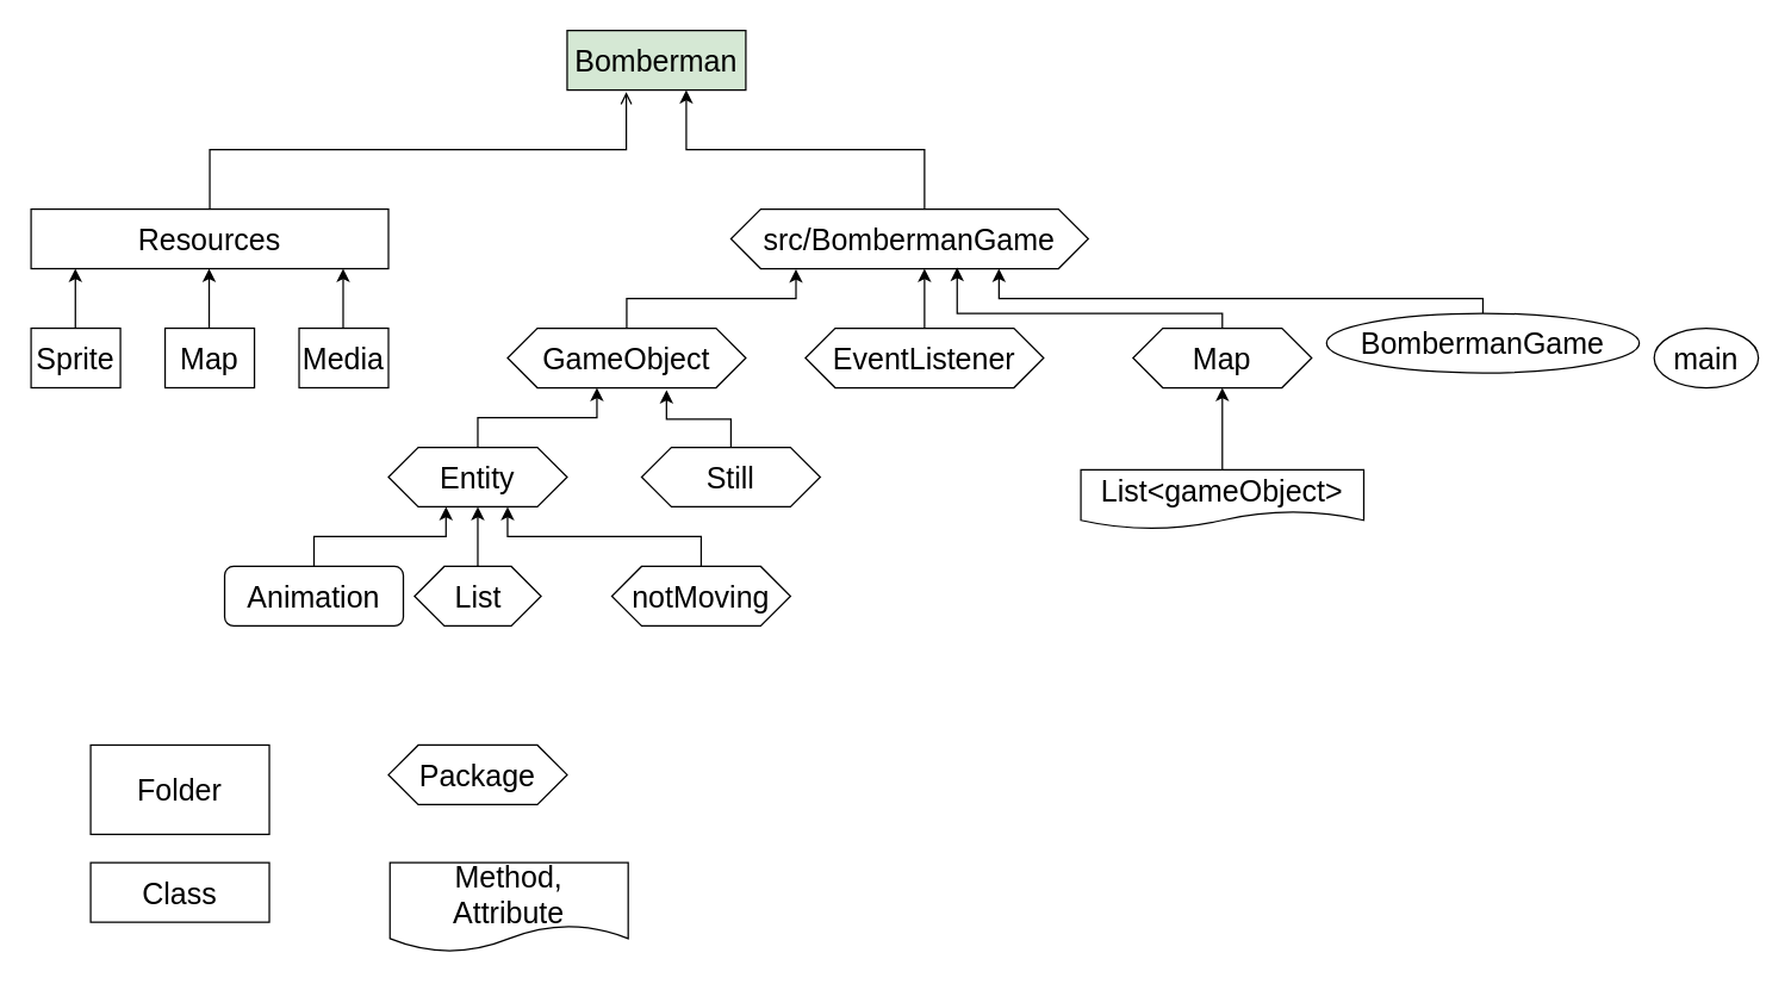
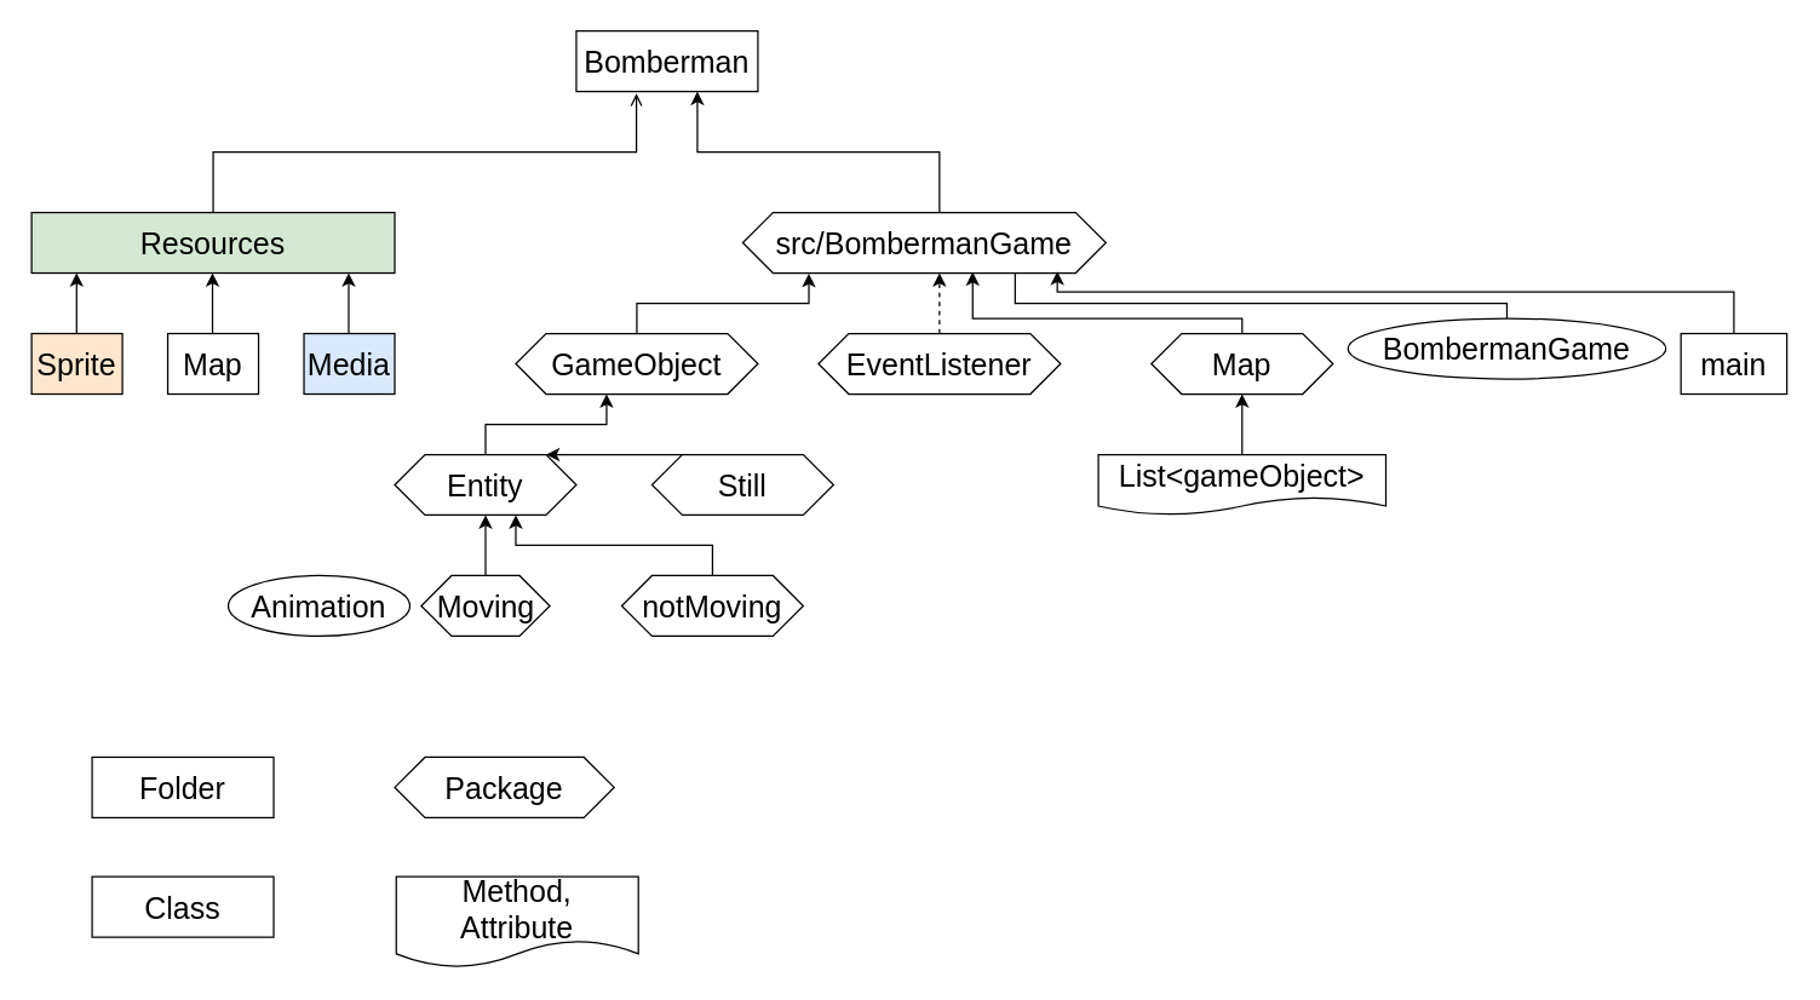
  <mxCell id="0" />
  <mxCell id="1" parent="0" />
- <mxCell id="2" value="&lt;font style=&quot;font-size: 20px;&quot;&gt;Bomberman&lt;/font&gt;" style="rounded=0;whiteSpace=wrap;html=1;fillColor=#d5e8d4;" parent="1" vertex="1"><mxGeometry x="380" y="20" width="120" height="40" as="geometry" /></mxCell>
+ <mxCell id="2" value="&lt;font style=&quot;font-size: 20px;&quot;&gt;Bomberman&lt;/font&gt;" style="rounded=0;whiteSpace=wrap;html=1;" parent="1" vertex="1"><mxGeometry x="380" y="20" width="120" height="40" as="geometry" /></mxCell>
  <mxCell id="3" value="" style="edgeStyle=elbowEdgeStyle;elbow=vertical;endArrow=open;html=1;rounded=0;fontFamily=Helvetica;fontSize=20;entryX=0.331;entryY=1.035;entryDx=0;entryDy=0;entryPerimeter=0;exitX=0.5;exitY=0;exitDx=0;exitDy=0;" parent="1" source="4" target="2" edge="1"><mxGeometry width="50" height="50" relative="1" as="geometry"><mxPoint x="130" y="100" as="sourcePoint" /><mxPoint x="420" y="70" as="targetPoint" /><Array as="points"><mxPoint x="150" y="100" /><mxPoint x="260" y="100" /></Array></mxGeometry></mxCell>
- <mxCell id="4" value="Resources" style="rounded=0;whiteSpace=wrap;html=1;fontFamily=Helvetica;fontSize=20;" parent="1" vertex="1"><mxGeometry y="140" width="240" height="40" as="geometry" x="20" /></mxCell>
+ <mxCell id="4" value="Resources" style="rounded=0;whiteSpace=wrap;html=1;fontFamily=Helvetica;fontSize=20;fillColor=#d5e8d4;" parent="1" vertex="1"><mxGeometry y="140" width="240" height="40" as="geometry" x="20" /></mxCell>
  <mxCell id="5" value="" style="endArrow=classic;html=1;rounded=0;fontFamily=Helvetica;fontSize=20;" parent="1" edge="1"><mxGeometry width="50" height="50" relative="1" as="geometry"><mxPoint x="49.76" y="220" as="sourcePoint" /><mxPoint x="49.76" y="180" as="targetPoint" /></mxGeometry></mxCell>
- <mxCell id="6" value="Sprite" style="rounded=0;html=1;fontFamily=Helvetica;fontSize=20;whiteSpace=wrap;" parent="1" vertex="1"><mxGeometry y="220" width="60" height="40" as="geometry" x="20" /></mxCell>
+ <mxCell id="6" value="Sprite" style="rounded=0;html=1;fontFamily=Helvetica;fontSize=20;whiteSpace=wrap;fillColor=#ffe6cc;" parent="1" vertex="1"><mxGeometry y="220" width="60" height="40" as="geometry" x="20" /></mxCell>
  <mxCell id="7" value="Map" style="rounded=0;html=1;fontFamily=Helvetica;fontSize=20;whiteSpace=wrap;" parent="1" vertex="1"><mxGeometry x="110" y="220" width="60" height="40" as="geometry" /></mxCell>
  <mxCell id="8" value="" style="endArrow=classic;html=1;rounded=0;fontFamily=Helvetica;fontSize=20;" parent="1" edge="1"><mxGeometry width="50" height="50" relative="1" as="geometry"><mxPoint x="139.58" y="220" as="sourcePoint" /><mxPoint x="139.58" y="180" as="targetPoint" /></mxGeometry></mxCell>
- <mxCell id="9" value="Media" style="rounded=0;html=1;fontFamily=Helvetica;fontSize=20;whiteSpace=wrap;" parent="1" vertex="1"><mxGeometry x="200" y="220" width="60" height="40" as="geometry" /></mxCell>
+ <mxCell id="9" value="Media" style="rounded=0;html=1;fontFamily=Helvetica;fontSize=20;whiteSpace=wrap;fillColor=#dae8fc;" parent="1" vertex="1"><mxGeometry x="200" y="220" width="60" height="40" as="geometry" /></mxCell>
  <mxCell id="10" value="" style="endArrow=classic;html=1;rounded=0;fontFamily=Helvetica;fontSize=20;" parent="1" edge="1"><mxGeometry width="50" height="50" relative="1" as="geometry"><mxPoint x="229.58" y="220" as="sourcePoint" /><mxPoint x="229.58" y="180" as="targetPoint" /></mxGeometry></mxCell>
  <mxCell id="11" value="" style="edgeStyle=elbowEdgeStyle;elbow=vertical;endArrow=classic;html=1;rounded=0;fontFamily=Helvetica;fontSize=20;" parent="1" edge="1"><mxGeometry width="50" height="50" relative="1" as="geometry"><mxPoint x="620" y="140" as="sourcePoint" /><mxPoint x="460" y="60" as="targetPoint" /><Array as="points"><mxPoint x="440" y="100" /></Array></mxGeometry></mxCell>
  <mxCell id="12" value="src/BombermanGame" style="shape=hexagon;perimeter=hexagonPerimeter2;whiteSpace=wrap;html=1;fixedSize=1;fontFamily=Helvetica;fontSize=20;container=0;" parent="1" vertex="1"><mxGeometry x="490" y="140" width="240" height="40" as="geometry" /></mxCell>
  <mxCell id="13" value="" style="edgeStyle=elbowEdgeStyle;elbow=vertical;endArrow=classic;html=1;rounded=0;fontFamily=Helvetica;fontSize=20;entryX=0.182;entryY=1.01;entryDx=0;entryDy=0;entryPerimeter=0;" parent="1" target="12" edge="1"><mxGeometry width="50" height="50" relative="1" as="geometry"><mxPoint x="420" y="220" as="sourcePoint" /><mxPoint x="470" y="180" as="targetPoint" /><Array as="points"><mxPoint x="380" y="200" /></Array></mxGeometry></mxCell>
  <mxCell id="14" value="GameObject" style="shape=hexagon;perimeter=hexagonPerimeter2;whiteSpace=wrap;html=1;fixedSize=1;fontFamily=Helvetica;fontSize=20;" parent="1" vertex="1"><mxGeometry x="340" y="220" width="160" height="40" as="geometry" /></mxCell>
  <mxCell id="15" value="" style="edgeStyle=elbowEdgeStyle;elbow=vertical;endArrow=classic;html=1;rounded=0;fontFamily=Helvetica;fontSize=20;" parent="1" target="14" edge="1"><mxGeometry width="50" height="50" relative="1" as="geometry"><mxPoint x="320" y="300" as="sourcePoint" /><mxPoint x="370" y="300" as="targetPoint" /><Array as="points"><mxPoint x="400" y="280" /><mxPoint x="400" y="270" /></Array></mxGeometry></mxCell>
  <mxCell id="16" value="Entity" style="shape=hexagon;perimeter=hexagonPerimeter2;whiteSpace=wrap;html=1;fixedSize=1;fontFamily=Helvetica;fontSize=20;" parent="1" vertex="1"><mxGeometry x="260" y="300" width="120" height="40" as="geometry" /></mxCell>
- <mxCell id="17" value="Animation" style="whiteSpace=wrap;html=1;fontFamily=Helvetica;fontSize=20;rounded=1;" parent="1" vertex="1"><mxGeometry x="150" y="380" width="120" height="40" as="geometry" /></mxCell>
+ <mxCell id="17" value="Animation" style="ellipse;whiteSpace=wrap;html=1;fontFamily=Helvetica;fontSize=20;" parent="1" vertex="1"><mxGeometry x="150" y="380" width="120" height="40" as="geometry" /></mxCell>
  <mxCell id="18" value="" style="endArrow=classic;html=1;rounded=0;fontFamily=Helvetica;fontSize=20;" parent="1" edge="1"><mxGeometry width="50" height="50" relative="1" as="geometry"><mxPoint x="320" y="380" as="sourcePoint" /><mxPoint x="320" y="340" as="targetPoint" /></mxGeometry></mxCell>
- <mxCell id="19" value="List" style="shape=hexagon;perimeter=hexagonPerimeter2;whiteSpace=wrap;html=1;fixedSize=1;fontFamily=Helvetica;fontSize=20;" parent="1" vertex="1"><mxGeometry x="277.5" y="380" width="85" height="40" as="geometry" /></mxCell>
+ <mxCell id="19" value="Moving" style="shape=hexagon;perimeter=hexagonPerimeter2;whiteSpace=wrap;html=1;fixedSize=1;fontFamily=Helvetica;fontSize=20;" parent="1" vertex="1"><mxGeometry x="277.5" y="380" width="85" height="40" as="geometry" /></mxCell>
  <mxCell id="20" value="notMoving" style="shape=hexagon;perimeter=hexagonPerimeter2;whiteSpace=wrap;html=1;fixedSize=1;fontFamily=Helvetica;fontSize=20;" parent="1" vertex="1"><mxGeometry x="410" y="380" width="120" height="40" as="geometry" /></mxCell>
- <mxCell id="21" value="" style="edgeStyle=elbowEdgeStyle;elbow=vertical;endArrow=classic;html=1;rounded=0;fontFamily=Helvetica;fontSize=20;entryX=0.322;entryY=1;entryDx=0;entryDy=0;entryPerimeter=0;exitX=0.5;exitY=0;exitDx=0;exitDy=0;" parent="1" source="17" target="16" edge="1"><mxGeometry width="50" height="50" relative="1" as="geometry"><mxPoint x="210" y="370" as="sourcePoint" /><mxPoint x="260" y="340" as="targetPoint" /></mxGeometry></mxCell>
  <mxCell id="22" value="" style="edgeStyle=elbowEdgeStyle;elbow=vertical;endArrow=classic;html=1;rounded=0;fontFamily=Helvetica;fontSize=20;exitX=0.5;exitY=0;exitDx=0;exitDy=0;" parent="1" source="20" edge="1"><mxGeometry width="50" height="50" relative="1" as="geometry"><mxPoint x="440" y="360" as="sourcePoint" /><mxPoint x="340" y="340" as="targetPoint" /><Array as="points"><mxPoint x="390" y="360" /></Array></mxGeometry></mxCell>
- <mxCell id="23" value="" style="edgeStyle=elbowEdgeStyle;elbow=vertical;endArrow=classic;html=1;rounded=0;fontFamily=Helvetica;fontSize=20;entryX=0.667;entryY=1.038;entryDx=0;entryDy=0;entryPerimeter=0;exitX=0.5;exitY=0;exitDx=0;exitDy=0;" parent="1" source="24" target="14" edge="1"><mxGeometry width="50" height="50" relative="1" as="geometry"><mxPoint x="540" y="300" as="sourcePoint" /><mxPoint x="270" y="340" as="targetPoint" /></mxGeometry></mxCell>
+ <mxCell id="23" value="" style="edgeStyle=elbowEdgeStyle;elbow=vertical;endArrow=classic;html=1;rounded=0;fontFamily=Helvetica;fontSize=20;exitX=0.5;exitY=0;exitDx=0;exitDy=0;" parent="1" source="24" target="16" edge="1"><mxGeometry width="50" height="50" relative="1" as="geometry"><mxPoint x="540" y="300" as="sourcePoint" /><mxPoint x="270" y="340" as="targetPoint" /></mxGeometry></mxCell>
  <mxCell id="24" value="Still" style="shape=hexagon;perimeter=hexagonPerimeter2;whiteSpace=wrap;html=1;fixedSize=1;fontFamily=Helvetica;fontSize=20;" parent="1" vertex="1"><mxGeometry x="430" y="300" width="120" height="40" as="geometry" /></mxCell>
  <mxCell id="25" value="" style="endArrow=classic;html=1;rounded=0;fontFamily=Helvetica;fontSize=20;" parent="1" target="27" edge="1"><mxGeometry width="50" height="50" relative="1" as="geometry"><mxPoint x="620" y="220" as="sourcePoint" /><mxPoint x="620" y="180" as="targetPoint" /></mxGeometry></mxCell>
- <mxCell id="26" value="" style="edgeStyle=orthogonalEdgeStyle;rounded=0;orthogonalLoop=1;jettySize=auto;html=1;fontFamily=Helvetica;fontSize=20;" parent="1" source="27" target="12" edge="1"><mxGeometry relative="1" as="geometry"><Array as="points"><mxPoint x="620" y="190" /><mxPoint x="620" y="190" /></Array></mxGeometry></mxCell>
+ <mxCell id="26" value="" style="edgeStyle=orthogonalEdgeStyle;rounded=0;orthogonalLoop=1;jettySize=auto;html=1;fontFamily=Helvetica;fontSize=20;dashed=1;" parent="1" source="27" target="12" edge="1"><mxGeometry relative="1" as="geometry"><Array as="points"><mxPoint x="620" y="190" /><mxPoint x="620" y="190" /></Array></mxGeometry></mxCell>
  <mxCell id="27" value="EventListener" style="shape=hexagon;perimeter=hexagonPerimeter2;whiteSpace=wrap;html=1;fixedSize=1;fontFamily=Helvetica;fontSize=20;size=20;" parent="1" vertex="1"><mxGeometry x="540" y="220" width="160" height="40" as="geometry" /></mxCell>
  <mxCell id="28" value="" style="edgeStyle=elbowEdgeStyle;elbow=vertical;endArrow=classic;html=1;rounded=0;fontFamily=Helvetica;fontSize=20;entryX=0.633;entryY=0.981;entryDx=0;entryDy=0;entryPerimeter=0;" parent="1" target="12" edge="1"><mxGeometry width="50" height="50" relative="1" as="geometry"><mxPoint x="820" y="220" as="sourcePoint" /><mxPoint x="660" y="180" as="targetPoint" /><Array as="points"><mxPoint x="680" y="210" /><mxPoint x="640" y="200" /><mxPoint x="710" y="210" /><mxPoint x="740" y="200" /></Array></mxGeometry></mxCell>
  <mxCell id="29" value="Map" style="shape=hexagon;perimeter=hexagonPerimeter2;whiteSpace=wrap;html=1;fixedSize=1;fontFamily=Helvetica;fontSize=20;" parent="1" vertex="1"><mxGeometry x="760" y="220" width="120" height="40" as="geometry" /></mxCell>
  <mxCell id="30" value="" style="edgeStyle=orthogonalEdgeStyle;rounded=0;orthogonalLoop=1;jettySize=auto;html=1;fontFamily=Helvetica;fontSize=20;" parent="1" source="31" target="29" edge="1"><mxGeometry relative="1" as="geometry" /></mxCell>
- <mxCell id="31" value="List&amp;lt;gameObject&amp;gt;" style="shape=document;whiteSpace=wrap;html=1;boundedLbl=1;fontFamily=Helvetica;fontSize=20;" parent="1" vertex="1"><mxGeometry x="725" y="315" width="190" height="40" as="geometry" /></mxCell>
- <mxCell id="32" value="" style="edgeStyle=elbowEdgeStyle;elbow=vertical;endArrow=classic;html=1;rounded=0;fontFamily=Helvetica;fontSize=20;entryX=0.75;entryY=1;entryDx=0;entryDy=0;exitX=0.5;exitY=0;exitDx=0;exitDy=0;" parent="1" source="33" target="12" edge="1"><mxGeometry width="50" height="50" relative="1" as="geometry"><mxPoint x="940" y="220" as="sourcePoint" /><mxPoint x="770" y="200" as="targetPoint" /><Array as="points"><mxPoint x="690" y="200" /></Array></mxGeometry></mxCell>
+ <mxCell id="31" value="List&amp;lt;gameObject&amp;gt;" style="shape=document;whiteSpace=wrap;html=1;boundedLbl=1;fontFamily=Helvetica;fontSize=20;" parent="1" vertex="1"><mxGeometry x="725" y="300" width="190" height="40" as="geometry" /></mxCell>
+ <mxCell id="32" value="" style="edgeStyle=elbowEdgeStyle;elbow=vertical;endArrow=none;html=1;rounded=0;fontFamily=Helvetica;fontSize=20;entryX=0.75;entryY=1;entryDx=0;entryDy=0;exitX=0.5;exitY=0;exitDx=0;exitDy=0;" parent="1" source="33" target="12" edge="1"><mxGeometry width="50" height="50" relative="1" as="geometry"><mxPoint x="940" y="220" as="sourcePoint" /><mxPoint x="770" y="200" as="targetPoint" /><Array as="points"><mxPoint x="690" y="200" /></Array></mxGeometry></mxCell>
  <mxCell id="33" value="BombermanGame" style="ellipse;whiteSpace=wrap;html=1;fontFamily=Helvetica;fontSize=20;" parent="1" vertex="1"><mxGeometry x="890" y="210" width="210" height="40" as="geometry" /></mxCell>
- <mxCell id="35" value="main&lt;br&gt;" style="ellipse;whiteSpace=wrap;html=1;fontFamily=Helvetica;fontSize=20;" parent="1" vertex="1"><mxGeometry x="1110" y="220" width="70" height="40" as="geometry" /></mxCell>
- <mxCell id="36" value="Folder&lt;br&gt;" style="rounded=0;whiteSpace=wrap;html=1;fontSize=20;" vertex="1" parent="1"><mxGeometry x="60" y="500" width="120" height="60" as="geometry" /></mxCell>
- <mxCell id="37" value="Package" style="shape=hexagon;perimeter=hexagonPerimeter2;whiteSpace=wrap;html=1;fixedSize=1;fontSize=20;" vertex="1" parent="1"><mxGeometry x="260" y="500" width="120" height="40" as="geometry" /></mxCell>
+ <mxCell id="34" value="" style="edgeStyle=elbowEdgeStyle;elbow=vertical;endArrow=classic;html=1;rounded=0;fontFamily=Helvetica;fontSize=20;exitX=0.5;exitY=0;exitDx=0;exitDy=0;entryX=0.866;entryY=0.972;entryDx=0;entryDy=0;entryPerimeter=0;" parent="1" source="35" target="12" edge="1"><mxGeometry width="50" height="50" relative="1" as="geometry"><mxPoint x="1140" y="210" as="sourcePoint" /><mxPoint x="660" y="180" as="targetPoint" /><Array as="points"><mxPoint x="850" y="192.5" /></Array></mxGeometry></mxCell>
+ <mxCell id="35" value="main&lt;br&gt;" style="whiteSpace=wrap;html=1;fontFamily=Helvetica;fontSize=20;rounded=0;" parent="1" vertex="1"><mxGeometry x="1110" y="220" width="70" height="40" as="geometry" /></mxCell>
+ <mxCell id="36" value="Folder&lt;br&gt;" style="rounded=0;whiteSpace=wrap;html=1;fontSize=20;" vertex="1" parent="1"><mxGeometry x="60" y="500" width="120" height="40" as="geometry" /></mxCell>
+ <mxCell id="37" value="Package" style="shape=hexagon;perimeter=hexagonPerimeter2;whiteSpace=wrap;html=1;fixedSize=1;fontSize=20;" vertex="1" parent="1"><mxGeometry x="260" y="500" width="145" height="40" as="geometry" /></mxCell>
  <mxCell id="38" value="Class" style="whiteSpace=wrap;html=1;fontSize=20;rounded=0;" vertex="1" parent="1"><mxGeometry x="60" y="579" width="120" height="40" as="geometry" /></mxCell>
  <mxCell id="39" value="Method,&lt;br&gt;Attribute" style="shape=document;whiteSpace=wrap;html=1;boundedLbl=1;fontSize=20;" vertex="1" parent="1"><mxGeometry x="261" y="579" width="160" height="60" as="geometry" /></mxCell>
